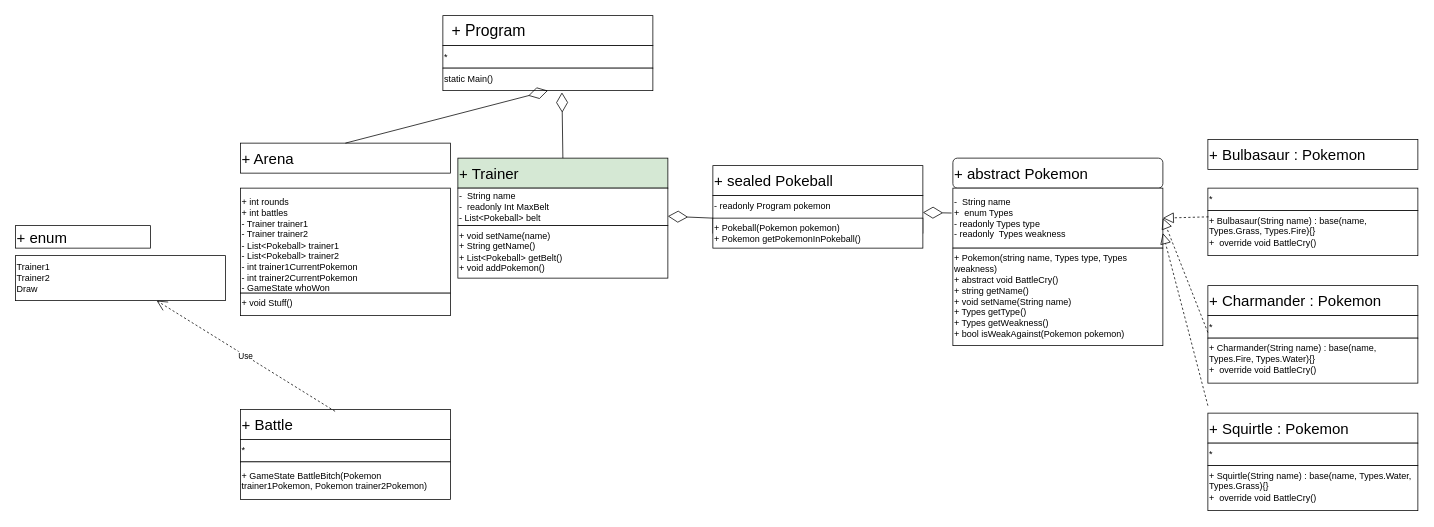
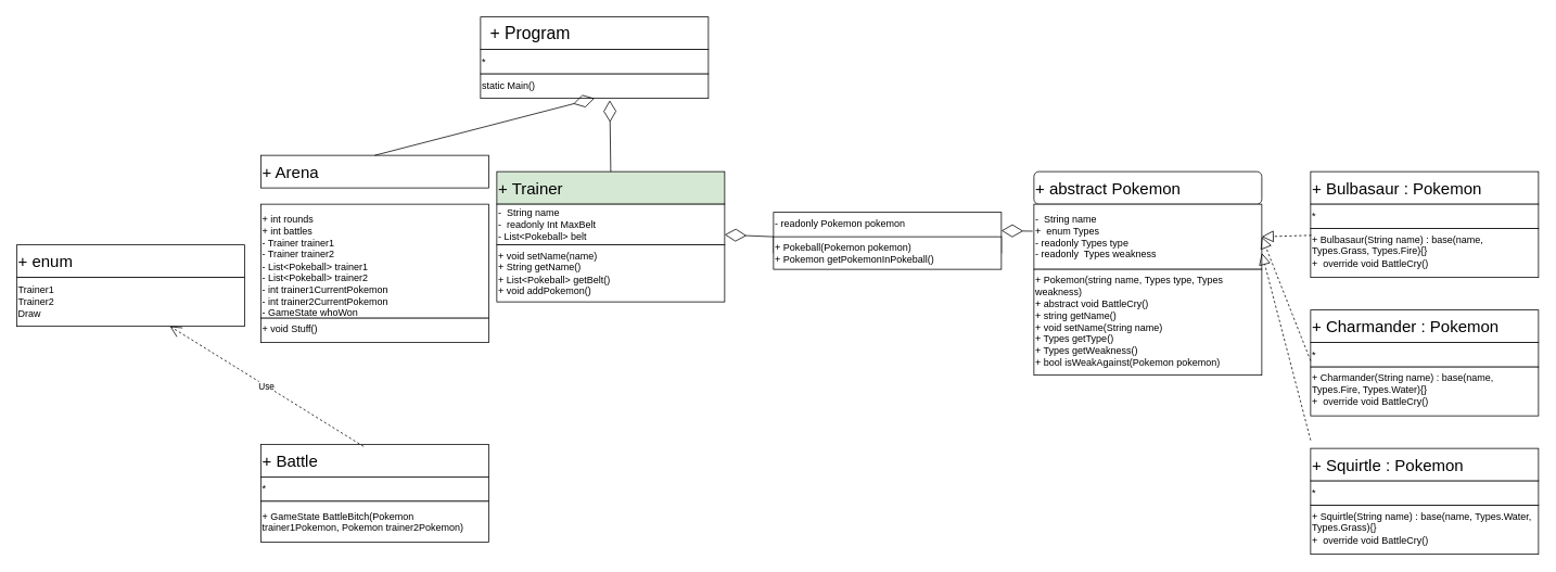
  <mxCell id="0" />
  <mxCell id="1" parent="0" />
  <mxCell id="2" value="" style="rounded=0;whiteSpace=wrap;html=1;" vertex="1" parent="1"><mxGeometry x="590" y="20" width="280" height="40" as="geometry" /></mxCell>
  <mxCell id="3" value="&lt;font style=&quot;font-size: 21px;&quot;&gt;+ Program&lt;/font&gt;" style="text;html=1;strokeColor=none;fillColor=none;align=left;verticalAlign=middle;whiteSpace=wrap;rounded=0;" vertex="1" parent="1"><mxGeometry x="600" y="25" width="110" height="30" as="geometry" /></mxCell>
  <mxCell id="4" value="*" style="rounded=0;whiteSpace=wrap;html=1;align=left;" vertex="1" parent="1"><mxGeometry x="590" y="60" width="280" height="30" as="geometry" /></mxCell>
  <mxCell id="5" value="Static void Main()" style="text;html=1;strokeColor=none;fillColor=none;align=left;verticalAlign=top;whiteSpace=wrap;rounded=0;" vertex="1" parent="1"><mxGeometry x="590" y="90" width="280" height="30" as="geometry" /></mxCell>
  <mxCell id="6" style="edgeStyle=orthogonalEdgeStyle;rounded=0;orthogonalLoop=1;jettySize=auto;html=1;exitX=0.5;exitY=1;exitDx=0;exitDy=0;" edge="1" parent="1" source="5" target="5"><mxGeometry relative="1" as="geometry" /></mxCell>
  <mxCell id="7" value="" style="rounded=0;whiteSpace=wrap;html=1;align=left;" vertex="1" parent="1"><mxGeometry x="590" y="90" width="280" height="30" as="geometry" /></mxCell>
  <mxCell id="8" value="static Main()" style="text;html=1;strokeColor=none;fillColor=none;align=left;verticalAlign=middle;whiteSpace=wrap;rounded=0;" vertex="1" parent="1"><mxGeometry x="590" y="90" width="280" height="30" as="geometry" /></mxCell>
  <mxCell id="9" value="&lt;span style=&quot;font-size: 20px;&quot;&gt;+ Trainer&lt;/span&gt;" style="rounded=0;whiteSpace=wrap;html=1;align=left;fillColor=#d5e8d4;" vertex="1" parent="1"><mxGeometry x="610" y="210" width="280" height="40" as="geometry" /></mxCell>
  <mxCell id="10" value="-&amp;nbsp; String name&lt;br&gt;-&amp;nbsp; readonly Int MaxBelt&lt;br&gt;- List&amp;lt;Pokeball&amp;gt; belt" style="rounded=0;whiteSpace=wrap;html=1;align=left;" vertex="1" parent="1"><mxGeometry x="610" y="250" width="280" height="50" as="geometry" /></mxCell>
  <mxCell id="11" value="" style="rounded=0;whiteSpace=wrap;html=1;align=left;" vertex="1" parent="1"><mxGeometry x="610" y="300" width="280" height="70" as="geometry" /></mxCell>
  <mxCell id="12" value="+ void setName(name)&lt;br&gt;+ String getName()&lt;br&gt;+ List&amp;lt;Pokeball&amp;gt; getBelt()&lt;br&gt;+ void addPokemon()&lt;br&gt;" style="text;html=1;strokeColor=none;fillColor=none;align=left;verticalAlign=top;whiteSpace=wrap;rounded=0;" vertex="1" parent="1"><mxGeometry x="610" y="300" width="280" height="70" as="geometry" /></mxCell>
- <mxCell id="13" value="&lt;span style=&quot;font-size: 20px;&quot;&gt;+ sealed Pokeball&lt;/span&gt;" style="rounded=0;whiteSpace=wrap;html=1;align=left;" vertex="1" parent="1"><mxGeometry x="950" y="220" width="280" height="40" as="geometry" /></mxCell>
  <mxCell id="14" value="" style="rounded=0;whiteSpace=wrap;html=1;align=left;" vertex="1" parent="1"><mxGeometry x="950" y="260" width="280" height="50" as="geometry" /></mxCell>
  <mxCell id="15" value="" style="rounded=0;whiteSpace=wrap;html=1;align=left;" vertex="1" parent="1"><mxGeometry x="950" y="290" width="280" height="40" as="geometry" /></mxCell>
  <mxCell id="16" value="+ Pokeball(Pokemon pokemon)&lt;br&gt;+ Pokemon getPokemonInPokeball()&lt;br&gt;" style="text;html=1;strokeColor=none;fillColor=none;align=left;verticalAlign=top;whiteSpace=wrap;rounded=0;" vertex="1" parent="1"><mxGeometry x="950" y="290" width="280" height="40" as="geometry" /></mxCell>
- <mxCell id="17" value="- readonly Program pokemon&lt;br&gt;" style="text;html=1;strokeColor=none;fillColor=none;align=left;verticalAlign=top;whiteSpace=wrap;rounded=0;" vertex="1" parent="1"><mxGeometry x="950" y="260" width="280" height="30" as="geometry" /></mxCell>
+ <mxCell id="17" value="- readonly Pokemon pokemon&lt;br&gt;" style="text;html=1;strokeColor=none;fillColor=none;align=left;verticalAlign=top;whiteSpace=wrap;rounded=0;" vertex="1" parent="1"><mxGeometry x="950" y="260" width="280" height="30" as="geometry" /></mxCell>
  <mxCell id="18" value="&lt;span style=&quot;font-size: 20px;&quot;&gt;+ abstract Pokemon&lt;/span&gt;" style="whiteSpace=wrap;html=1;align=left;rounded=1;" vertex="1" parent="1"><mxGeometry x="1270" y="210" width="280" height="40" as="geometry" /></mxCell>
  <mxCell id="19" value="-&amp;nbsp; String name&lt;br&gt;+&amp;nbsp; enum Types&lt;br&gt;- readonly Types type&lt;br&gt;- readonly&amp;nbsp; Types weakness" style="rounded=0;whiteSpace=wrap;html=1;align=left;" vertex="1" parent="1"><mxGeometry x="1270" y="250" width="280" height="80" as="geometry" /></mxCell>
  <mxCell id="20" value="" style="rounded=0;whiteSpace=wrap;html=1;align=left;" vertex="1" parent="1"><mxGeometry x="1270" y="330" width="280" height="130" as="geometry" /></mxCell>
  <mxCell id="21" value="+ Pokemon(string name, Types type, Types weakness)&lt;br&gt;+ abstract void BattleCry()&lt;br&gt;+ string getName()&lt;br&gt;+ void setName(String name)&lt;br&gt;+ Types getType()&lt;br&gt;+ Types getWeakness()&lt;br&gt;+ bool isWeakAgainst(Pokemon pokemon)" style="text;html=1;strokeColor=none;fillColor=none;align=left;verticalAlign=top;whiteSpace=wrap;rounded=0;" vertex="1" parent="1"><mxGeometry x="1270" y="330" width="280" height="140" as="geometry" /></mxCell>
  <mxCell id="22" style="edgeStyle=orthogonalEdgeStyle;rounded=0;orthogonalLoop=1;jettySize=auto;html=1;exitX=0.5;exitY=1;exitDx=0;exitDy=0;" edge="1" parent="1" source="21" target="21"><mxGeometry relative="1" as="geometry" /></mxCell>
- <mxCell id="23" value="&lt;span style=&quot;font-size: 20px;&quot;&gt;+ Bulbasaur : Pokemon&lt;/span&gt;" style="rounded=0;whiteSpace=wrap;html=1;align=left;" vertex="1" parent="1"><mxGeometry x="1610" y="185" width="280" height="40" as="geometry" /></mxCell>
+ <mxCell id="23" value="&lt;span style=&quot;font-size: 20px;&quot;&gt;+ Bulbasaur : Pokemon&lt;/span&gt;" style="rounded=0;whiteSpace=wrap;html=1;align=left;" vertex="1" parent="1"><mxGeometry x="1610" y="210" width="280" height="40" as="geometry" /></mxCell>
  <mxCell id="24" value="*" style="rounded=0;whiteSpace=wrap;html=1;align=left;" vertex="1" parent="1"><mxGeometry x="1610" y="250" width="280" height="30" as="geometry" /></mxCell>
  <mxCell id="25" value="" style="rounded=0;whiteSpace=wrap;html=1;align=left;" vertex="1" parent="1"><mxGeometry x="1610" y="280" width="280" height="60" as="geometry" /></mxCell>
  <mxCell id="26" value="+ Bulbasaur(String name) : base(name, Types.Grass, Types.Fire){}&lt;br&gt;+&amp;nbsp; override void BattleCry()" style="text;html=1;strokeColor=none;fillColor=none;align=left;verticalAlign=top;whiteSpace=wrap;rounded=0;" vertex="1" parent="1"><mxGeometry x="1610" y="280" width="280" height="60" as="geometry" /></mxCell>
  <mxCell id="27" value="&lt;span style=&quot;font-size: 20px;&quot;&gt;+ Charmander : Pokemon&lt;/span&gt;" style="rounded=0;whiteSpace=wrap;html=1;align=left;" vertex="1" parent="1"><mxGeometry x="1610" y="380" width="280" height="40" as="geometry" /></mxCell>
  <mxCell id="28" value="*" style="rounded=0;whiteSpace=wrap;html=1;align=left;" vertex="1" parent="1"><mxGeometry x="1610" y="420" width="280" height="30" as="geometry" /></mxCell>
  <mxCell id="29" value="" style="rounded=0;whiteSpace=wrap;html=1;align=left;" vertex="1" parent="1"><mxGeometry x="1610" y="450" width="280" height="60" as="geometry" /></mxCell>
  <mxCell id="30" value="+ Charmander(String name) : base(name, Types.Fire, Types.Water){}&lt;br&gt;+&amp;nbsp; override void BattleCry()" style="text;html=1;strokeColor=none;fillColor=none;align=left;verticalAlign=top;whiteSpace=wrap;rounded=0;" vertex="1" parent="1"><mxGeometry x="1610" y="450" width="280" height="60" as="geometry" /></mxCell>
  <mxCell id="31" value="&lt;span style=&quot;font-size: 20px;&quot;&gt;+ Squirtle : Pokemon&lt;/span&gt;" style="rounded=0;whiteSpace=wrap;html=1;align=left;" vertex="1" parent="1"><mxGeometry x="1610" y="550" width="280" height="40" as="geometry" /></mxCell>
  <mxCell id="32" value="*" style="rounded=0;whiteSpace=wrap;html=1;align=left;" vertex="1" parent="1"><mxGeometry x="1610" y="590" width="280" height="30" as="geometry" /></mxCell>
  <mxCell id="33" value="" style="rounded=0;whiteSpace=wrap;html=1;align=left;" vertex="1" parent="1"><mxGeometry x="1610" y="620" width="280" height="60" as="geometry" /></mxCell>
  <mxCell id="34" value="+ Squirtle(String name) : base(name, Types.Water, Types.Grass){}&lt;br&gt;+&amp;nbsp; override void BattleCry()" style="text;html=1;strokeColor=none;fillColor=none;align=left;verticalAlign=top;whiteSpace=wrap;rounded=0;" vertex="1" parent="1"><mxGeometry x="1610" y="620" width="280" height="60" as="geometry" /></mxCell>
  <mxCell id="35" value="&lt;span style=&quot;font-size: 20px;&quot;&gt;+ Arena&lt;/span&gt;" style="rounded=0;whiteSpace=wrap;html=1;align=left;" vertex="1" parent="1"><mxGeometry x="320" y="190" width="280" height="40" as="geometry" /></mxCell>
  <mxCell id="36" value="" style="rounded=0;whiteSpace=wrap;html=1;align=left;" vertex="1" parent="1"><mxGeometry x="320" y="250" width="280" height="140" as="geometry" /></mxCell>
  <mxCell id="37" value="" style="rounded=0;whiteSpace=wrap;html=1;align=left;" vertex="1" parent="1"><mxGeometry x="320" y="390" width="280" height="30" as="geometry" /></mxCell>
  <mxCell id="38" value="+ void Stuff()" style="text;html=1;strokeColor=none;fillColor=none;align=left;verticalAlign=top;whiteSpace=wrap;rounded=0;" vertex="1" parent="1"><mxGeometry x="320" y="390" width="280" height="30" as="geometry" /></mxCell>
  <mxCell id="39" value="&lt;span style=&quot;font-size: 20px;&quot;&gt;+ Battle&lt;/span&gt;" style="rounded=0;whiteSpace=wrap;html=1;align=left;" vertex="1" parent="1"><mxGeometry x="320" y="545" width="280" height="40" as="geometry" /></mxCell>
  <mxCell id="40" value="*" style="rounded=0;whiteSpace=wrap;html=1;align=left;" vertex="1" parent="1"><mxGeometry x="320" y="585" width="280" height="30" as="geometry" /></mxCell>
  <mxCell id="41" value="" style="rounded=0;whiteSpace=wrap;html=1;align=left;" vertex="1" parent="1"><mxGeometry x="320" y="615" width="280" height="50" as="geometry" /></mxCell>
  <mxCell id="42" value="+ GameState BattleBitch(Pokemon trainer1Pokemon, Pokemon trainer2Pokemon)" style="text;html=1;strokeColor=none;fillColor=none;align=left;verticalAlign=top;whiteSpace=wrap;rounded=0;" vertex="1" parent="1"><mxGeometry x="320" y="620" width="280" height="40" as="geometry" /></mxCell>
  <mxCell id="43" value="+ int rounds&lt;br&gt;+ int battles&lt;br&gt;- Trainer trainer1&lt;br&gt;- Trainer trainer2&lt;br&gt;- List&amp;lt;Pokeball&amp;gt; trainer1&lt;br&gt;- List&amp;lt;Pokeball&amp;gt; trainer2&lt;br&gt;- int trainer1CurrentPokemon&lt;br&gt;- int trainer2CurrentPokemon&lt;br&gt;- GameState whoWon" style="text;html=1;strokeColor=none;fillColor=none;align=left;verticalAlign=top;whiteSpace=wrap;rounded=0;" vertex="1" parent="1"><mxGeometry x="320" y="255" width="280" height="140" as="geometry" /></mxCell>
- <mxCell id="44" value="&lt;span style=&quot;font-size: 20px;&quot;&gt;+ enum&lt;/span&gt;" style="rounded=0;whiteSpace=wrap;html=1;align=left;" vertex="1" parent="1"><mxGeometry x="20" y="300" width="180" height="30" as="geometry" /></mxCell>
+ <mxCell id="44" value="&lt;span style=&quot;font-size: 20px;&quot;&gt;+ enum&lt;/span&gt;" style="rounded=0;whiteSpace=wrap;html=1;align=left;" vertex="1" parent="1"><mxGeometry x="20" y="300" width="280" height="40" as="geometry" /></mxCell>
  <mxCell id="45" value="Trainer1&lt;br&gt;Trainer2&lt;br&gt;Draw" style="rounded=0;whiteSpace=wrap;html=1;align=left;" vertex="1" parent="1"><mxGeometry x="20" y="340" width="280" height="60" as="geometry" /></mxCell>
  <mxCell id="46" value="" style="endArrow=diamondThin;endFill=0;endSize=24;html=1;rounded=0;entryX=0.5;entryY=1;entryDx=0;entryDy=0;exitX=0.5;exitY=0;exitDx=0;exitDy=0;" edge="1" parent="1" source="35" target="8"><mxGeometry width="160" relative="1" as="geometry"><mxPoint x="290" y="60" as="sourcePoint" /><mxPoint x="290" y="220" as="targetPoint" /></mxGeometry></mxCell>
  <mxCell id="47" value="" style="endArrow=diamondThin;endFill=0;endSize=24;html=1;rounded=0;entryX=0.567;entryY=1.079;entryDx=0;entryDy=0;entryPerimeter=0;exitX=0.5;exitY=0;exitDx=0;exitDy=0;" edge="1" parent="1" source="9" target="8"><mxGeometry width="160" relative="1" as="geometry"><mxPoint x="749" y="220" as="sourcePoint" /><mxPoint x="740" y="130" as="targetPoint" /></mxGeometry></mxCell>
  <mxCell id="48" value="" style="endArrow=diamondThin;endFill=0;endSize=24;html=1;rounded=0;exitX=0;exitY=1;exitDx=0;exitDy=0;entryX=1;entryY=0.75;entryDx=0;entryDy=0;" edge="1" parent="1" source="17" target="10"><mxGeometry width="160" relative="1" as="geometry"><mxPoint x="740" y="390" as="sourcePoint" /><mxPoint x="900" y="390" as="targetPoint" /></mxGeometry></mxCell>
  <mxCell id="49" value="" style="endArrow=diamondThin;endFill=0;endSize=24;html=1;rounded=0;entryX=1;entryY=0.75;entryDx=0;entryDy=0;exitX=-0.006;exitY=0.415;exitDx=0;exitDy=0;exitPerimeter=0;" edge="1" parent="1" source="19" target="17"><mxGeometry width="160" relative="1" as="geometry"><mxPoint x="1270" y="150" as="sourcePoint" /><mxPoint x="1370" y="420" as="targetPoint" /></mxGeometry></mxCell>
  <mxCell id="50" value="" style="endArrow=block;dashed=1;endFill=0;endSize=12;html=1;rounded=0;exitX=0.003;exitY=0.138;exitDx=0;exitDy=0;exitPerimeter=0;entryX=1;entryY=0.5;entryDx=0;entryDy=0;" edge="1" parent="1" source="26" target="19"><mxGeometry width="160" relative="1" as="geometry"><mxPoint x="1410" y="420" as="sourcePoint" /><mxPoint x="1570" y="420" as="targetPoint" /></mxGeometry></mxCell>
  <mxCell id="51" value="" style="endArrow=block;dashed=1;endFill=0;endSize=12;html=1;rounded=0;exitX=0;exitY=0.75;exitDx=0;exitDy=0;entryX=1;entryY=0.5;entryDx=0;entryDy=0;" edge="1" parent="1" source="28" target="19"><mxGeometry width="160" relative="1" as="geometry"><mxPoint x="1621" y="298" as="sourcePoint" /><mxPoint x="1560" y="300" as="targetPoint" /><Array as="points" /></mxGeometry></mxCell>
  <mxCell id="52" value="" style="endArrow=block;dashed=1;endFill=0;endSize=12;html=1;rounded=0;entryX=1;entryY=0.75;entryDx=0;entryDy=0;" edge="1" parent="1" target="19"><mxGeometry width="160" relative="1" as="geometry"><mxPoint x="1610" y="540" as="sourcePoint" /><mxPoint x="1570" y="310" as="targetPoint" /></mxGeometry></mxCell>
  <mxCell id="53" value="Use" style="endArrow=open;endSize=12;dashed=1;html=1;rounded=0;exitX=0.451;exitY=0.066;exitDx=0;exitDy=0;exitPerimeter=0;" edge="1" parent="1" source="39" target="45"><mxGeometry width="160" relative="1" as="geometry"><mxPoint x="310" y="510" as="sourcePoint" /><mxPoint x="470" y="510" as="targetPoint" /></mxGeometry></mxCell>
